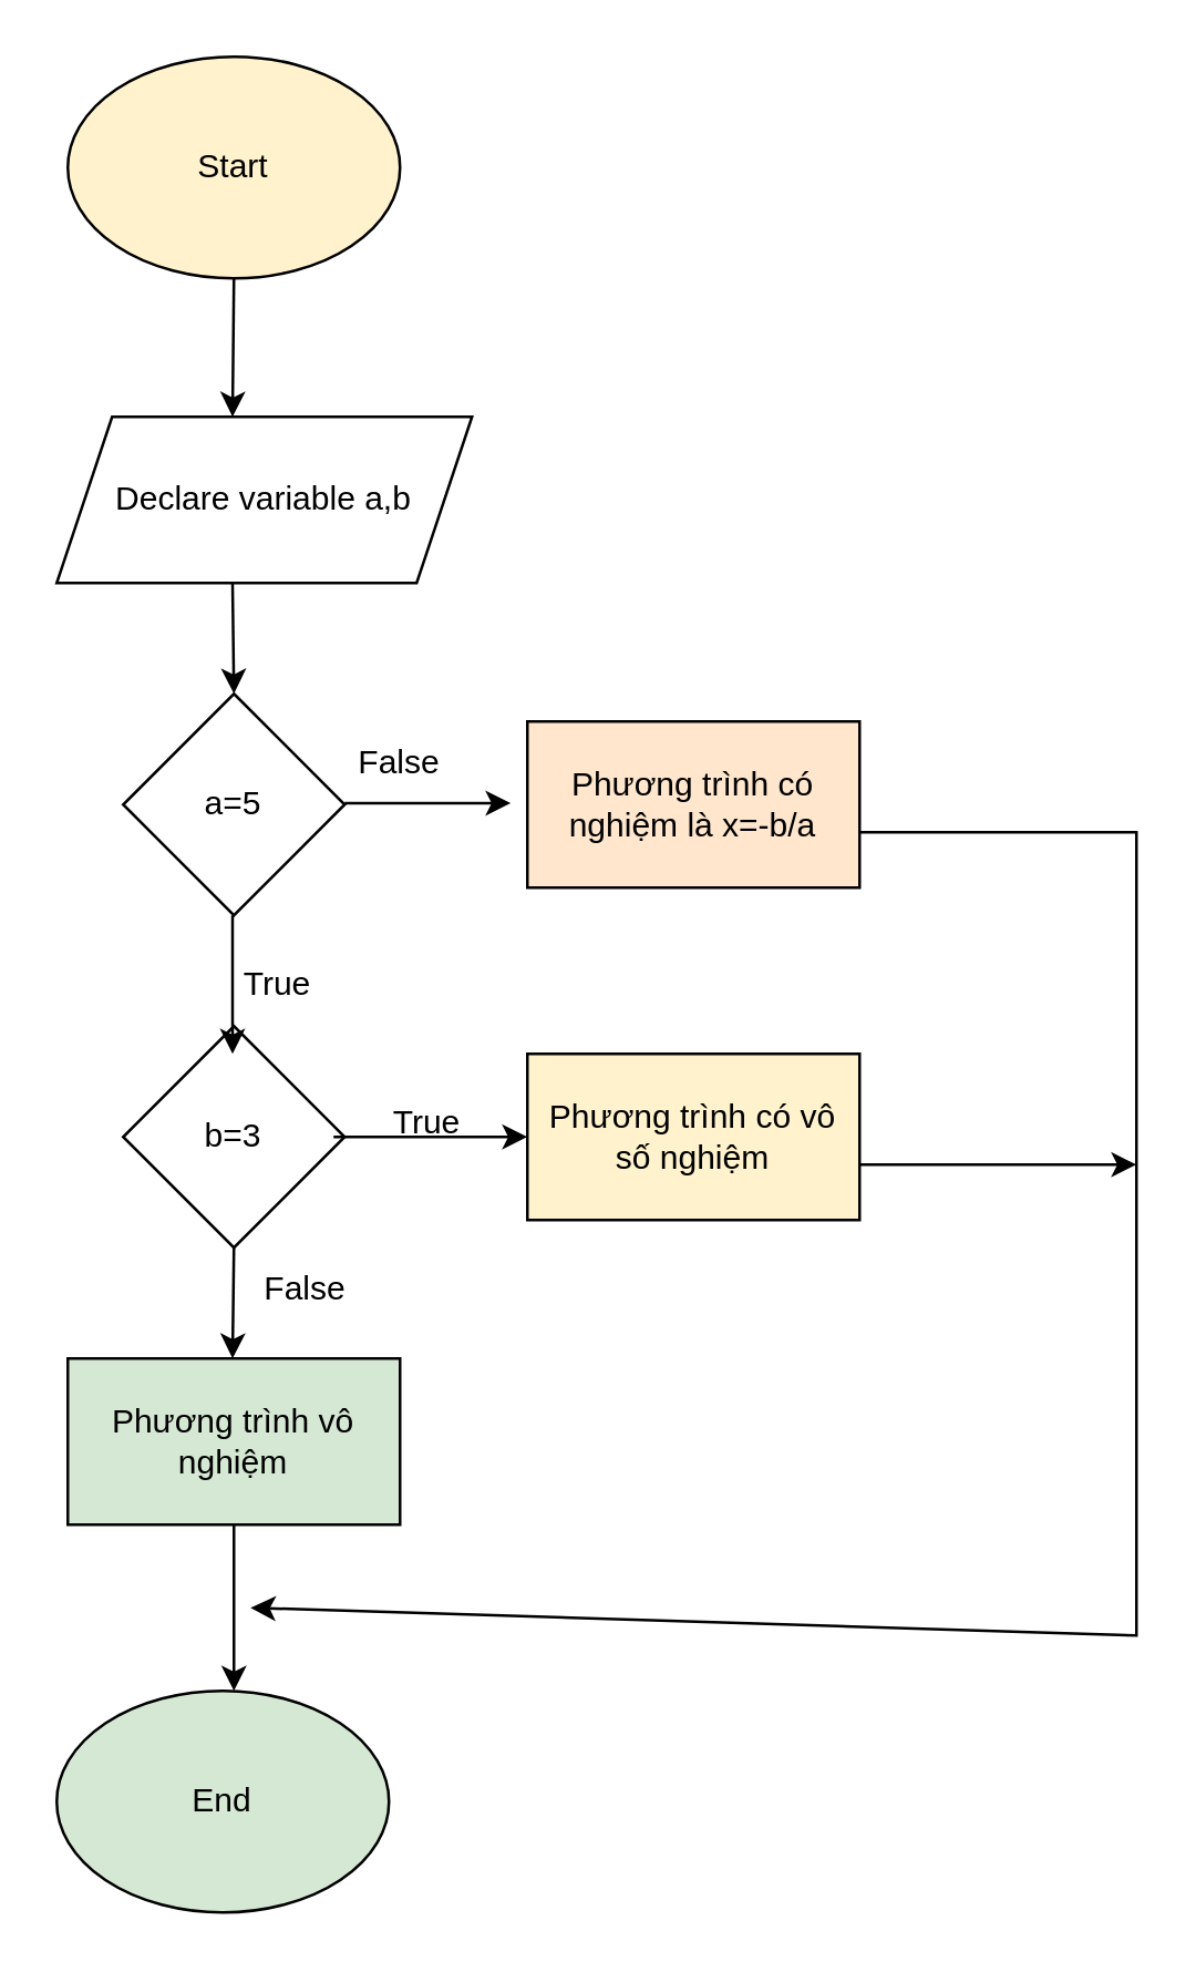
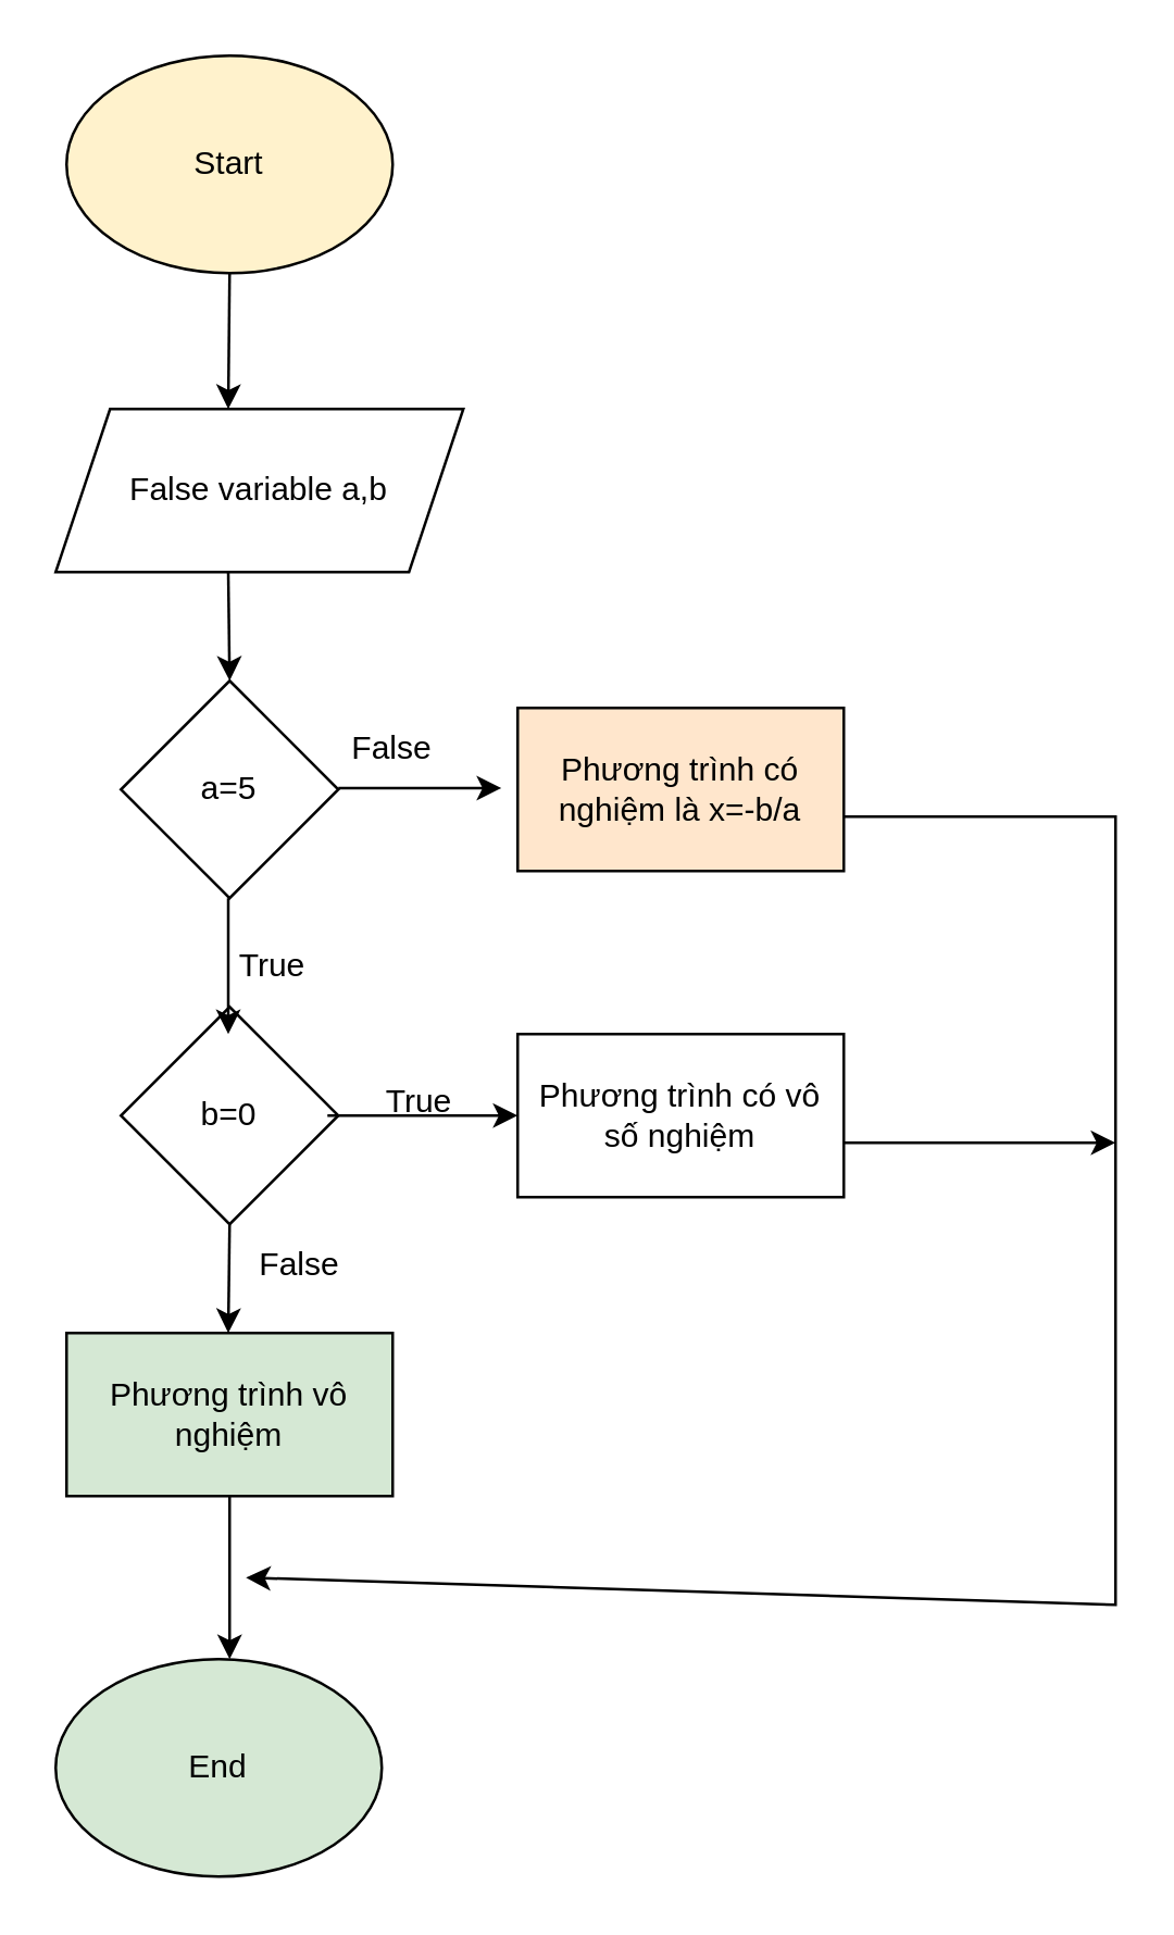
  <mxCell id="0" />
  <mxCell id="1" parent="0" />
  <mxCell id="2" value="Start" style="ellipse;whiteSpace=wrap;html=1;fillColor=#fff2cc;" vertex="1" parent="1"><mxGeometry x="24" y="20" width="120" height="80" as="geometry" /></mxCell>
- <mxCell id="3" value="Declare variable a,b" style="shape=parallelogram;perimeter=parallelogramPerimeter;whiteSpace=wrap;html=1;fixedSize=1;" vertex="1" parent="1"><mxGeometry x="20" y="150" width="150" height="60" as="geometry" /></mxCell>
+ <mxCell id="3" value="False variable a,b" style="shape=parallelogram;perimeter=parallelogramPerimeter;whiteSpace=wrap;html=1;fixedSize=1;" vertex="1" parent="1"><mxGeometry x="20" y="150" width="150" height="60" as="geometry" /></mxCell>
  <mxCell id="4" value="" style="endArrow=classic;html=1;rounded=0;" edge="1" parent="1"><mxGeometry width="50" height="50" relative="1" as="geometry"><mxPoint x="83.5" y="210" as="sourcePoint" /><mxPoint x="84" y="250" as="targetPoint" /></mxGeometry></mxCell>
  <mxCell id="5" value="" style="endArrow=classic;html=1;rounded=0;" edge="1" parent="1"><mxGeometry width="50" height="50" relative="1" as="geometry"><mxPoint x="124" y="289.5" as="sourcePoint" /><mxPoint x="184" y="289.5" as="targetPoint" /></mxGeometry></mxCell>
  <mxCell id="6" value="a=5" style="rhombus;whiteSpace=wrap;html=1;" vertex="1" parent="1"><mxGeometry x="44" y="250" width="80" height="80" as="geometry" /></mxCell>
  <mxCell id="7" value="Phương trình có nghiệm là x=-b/a" style="rounded=0;whiteSpace=wrap;html=1;fillColor=#ffe6cc;" vertex="1" parent="1"><mxGeometry x="190" y="260" width="120" height="60" as="geometry" /></mxCell>
- <mxCell id="8" value="b=3" style="rhombus;whiteSpace=wrap;html=1;" vertex="1" parent="1"><mxGeometry x="44" y="370" width="80" height="80" as="geometry" /></mxCell>
+ <mxCell id="8" value="b=0" style="rhombus;whiteSpace=wrap;html=1;" vertex="1" parent="1"><mxGeometry x="44" y="370" width="80" height="80" as="geometry" /></mxCell>
  <mxCell id="9" value="" style="endArrow=classic;html=1;rounded=0;" edge="1" parent="1"><mxGeometry width="50" height="50" relative="1" as="geometry"><mxPoint x="120" y="410" as="sourcePoint" /><mxPoint x="190" y="410" as="targetPoint" /></mxGeometry></mxCell>
- <mxCell id="10" value="Phương trình có vô số nghiệm" style="rounded=0;whiteSpace=wrap;html=1;fillColor=#fff2cc;" vertex="1" parent="1"><mxGeometry x="190" y="380" width="120" height="60" as="geometry" /></mxCell>
+ <mxCell id="10" value="Phương trình có vô số nghiệm" style="rounded=0;whiteSpace=wrap;html=1;" vertex="1" parent="1"><mxGeometry x="190" y="380" width="120" height="60" as="geometry" /></mxCell>
  <mxCell id="11" value="Phương trình vô nghiệm" style="rounded=0;whiteSpace=wrap;html=1;fillColor=#d5e8d4;" vertex="1" parent="1"><mxGeometry x="24" y="490" width="120" height="60" as="geometry" /></mxCell>
  <mxCell id="12" value="" style="endArrow=classic;html=1;rounded=0;" edge="1" parent="1"><mxGeometry width="50" height="50" relative="1" as="geometry"><mxPoint x="84" y="100" as="sourcePoint" /><mxPoint x="83.5" y="150" as="targetPoint" /></mxGeometry></mxCell>
  <mxCell id="13" value="" style="endArrow=classic;html=1;rounded=0;" edge="1" parent="1"><mxGeometry width="50" height="50" relative="1" as="geometry"><mxPoint x="83.5" y="330" as="sourcePoint" /><mxPoint x="83.5" y="380" as="targetPoint" /></mxGeometry></mxCell>
  <mxCell id="14" value="" style="endArrow=classic;html=1;rounded=0;exitX=0.5;exitY=1;exitDx=0;exitDy=0;" edge="1" parent="1" source="8"><mxGeometry width="50" height="50" relative="1" as="geometry"><mxPoint x="83.5" y="440" as="sourcePoint" /><mxPoint x="83.5" y="490" as="targetPoint" /></mxGeometry></mxCell>
  <mxCell id="15" value="True" style="text;html=1;strokeColor=none;fillColor=none;align=center;verticalAlign=middle;whiteSpace=wrap;rounded=0;" vertex="1" parent="1"><mxGeometry x="70" y="340" width="60" height="30" as="geometry" /></mxCell>
  <mxCell id="16" value="End" style="ellipse;whiteSpace=wrap;html=1;fillColor=#d5e8d4;" vertex="1" parent="1"><mxGeometry x="20" y="610" width="120" height="80" as="geometry" /></mxCell>
  <mxCell id="17" value="" style="endArrow=classic;html=1;rounded=0;" edge="1" parent="1"><mxGeometry width="50" height="50" relative="1" as="geometry"><mxPoint x="310" y="420" as="sourcePoint" /><mxPoint x="410" y="420" as="targetPoint" /></mxGeometry></mxCell>
  <mxCell id="18" value="False" style="text;html=1;strokeColor=none;fillColor=none;align=center;verticalAlign=middle;whiteSpace=wrap;rounded=0;" vertex="1" parent="1"><mxGeometry x="80" y="450" width="60" height="30" as="geometry" /></mxCell>
  <mxCell id="19" value="True" style="text;html=1;strokeColor=none;fillColor=none;align=center;verticalAlign=middle;whiteSpace=wrap;rounded=0;" vertex="1" parent="1"><mxGeometry x="124" y="390" width="60" height="30" as="geometry" /></mxCell>
  <mxCell id="20" value="False" style="text;html=1;strokeColor=none;fillColor=none;align=center;verticalAlign=middle;whiteSpace=wrap;rounded=0;" vertex="1" parent="1"><mxGeometry x="114" y="260" width="60" height="30" as="geometry" /></mxCell>
  <mxCell id="21" value="" style="endArrow=classic;html=1;rounded=0;" edge="1" parent="1"><mxGeometry width="50" height="50" relative="1" as="geometry"><mxPoint x="84" y="550" as="sourcePoint" /><mxPoint x="84" y="610" as="targetPoint" /></mxGeometry></mxCell>
  <mxCell id="22" value="" style="endArrow=classic;html=1;rounded=0;" edge="1" parent="1"><mxGeometry width="50" height="50" relative="1" as="geometry"><mxPoint x="310" y="300" as="sourcePoint" /><mxPoint x="90" y="580" as="targetPoint" /><Array as="points"><mxPoint x="410" y="300" /><mxPoint x="410" y="420" /><mxPoint x="410" y="590" /></Array></mxGeometry></mxCell>
